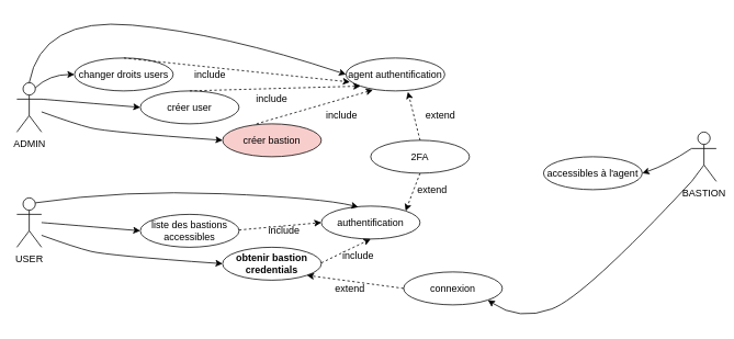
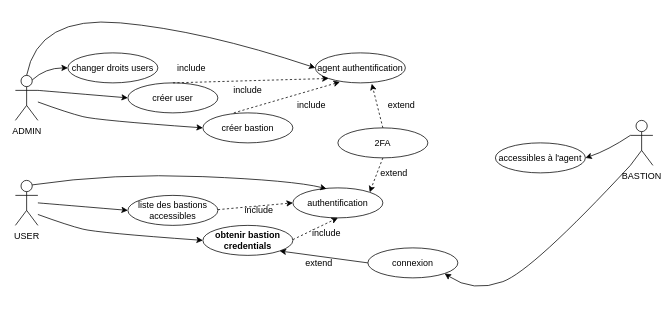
  <mxCell id="0" />
  <mxCell id="1" parent="0" />
  <mxCell id="2" value="ADMIN" style="shape=umlActor;verticalLabelPosition=bottom;verticalAlign=top;html=1;outlineConnect=0;" vertex="1" parent="1"><mxGeometry x="20" y="100" width="30" height="60" as="geometry" /></mxCell>
  <mxCell id="3" value="créer user" style="ellipse;whiteSpace=wrap;html=1;" vertex="1" parent="1"><mxGeometry x="170" y="110" width="120" height="40" as="geometry" /></mxCell>
  <mxCell id="4" value="changer droits users" style="ellipse;whiteSpace=wrap;html=1;" vertex="1" parent="1"><mxGeometry x="90" y="70" width="120" height="40" as="geometry" /></mxCell>
- <mxCell id="5" value="créer bastion" style="ellipse;whiteSpace=wrap;html=1;fillColor=#f8cecc;" vertex="1" parent="1"><mxGeometry x="270" y="150" width="120" height="40" as="geometry" /></mxCell>
+ <mxCell id="5" value="créer bastion" style="ellipse;whiteSpace=wrap;html=1;" vertex="1" parent="1"><mxGeometry x="270" y="150" width="120" height="40" as="geometry" /></mxCell>
  <mxCell id="6" value="agent authentification" style="ellipse;whiteSpace=wrap;html=1;" vertex="1" parent="1"><mxGeometry x="420" y="70" width="120" height="40" as="geometry" /></mxCell>
  <mxCell id="7" value="" style="curved=1;endArrow=classic;html=1;rounded=0;exitX=0.5;exitY=0;exitDx=0;exitDy=0;exitPerimeter=0;entryX=0;entryY=0.5;entryDx=0;entryDy=0;" edge="1" parent="1" source="2" target="6"><mxGeometry width="50" height="50" relative="1" as="geometry"><mxPoint x="240" y="80" as="sourcePoint" /><mxPoint x="290" y="30" as="targetPoint" /><Array as="points"><mxPoint x="50" y="20" /><mxPoint x="270" y="40" /></Array></mxGeometry></mxCell>
  <mxCell id="8" value="" style="curved=1;endArrow=classic;html=1;rounded=0;exitX=0.75;exitY=0.1;exitDx=0;exitDy=0;exitPerimeter=0;entryX=0;entryY=0.5;entryDx=0;entryDy=0;" edge="1" parent="1" source="2" target="4"><mxGeometry width="50" height="50" relative="1" as="geometry"><mxPoint x="240" y="80" as="sourcePoint" /><mxPoint x="290" y="30" as="targetPoint" /><Array as="points"><mxPoint x="60" y="90" /></Array></mxGeometry></mxCell>
  <mxCell id="9" value="" style="curved=1;endArrow=classic;html=1;rounded=0;exitX=1;exitY=0.333;exitDx=0;exitDy=0;exitPerimeter=0;entryX=0;entryY=0.5;entryDx=0;entryDy=0;" edge="1" parent="1" source="2" target="3"><mxGeometry width="50" height="50" relative="1" as="geometry"><mxPoint x="240" y="80" as="sourcePoint" /><mxPoint x="290" y="30" as="targetPoint" /><Array as="points" /></mxGeometry></mxCell>
  <mxCell id="10" value="" style="curved=1;endArrow=classic;html=1;rounded=0;entryX=0;entryY=0.5;entryDx=0;entryDy=0;" edge="1" parent="1" source="2" target="5"><mxGeometry width="50" height="50" relative="1" as="geometry"><mxPoint x="240" y="80" as="sourcePoint" /><mxPoint x="290" y="30" as="targetPoint" /><Array as="points"><mxPoint x="90" y="150" /><mxPoint x="130" y="160" /></Array></mxGeometry></mxCell>
- <mxCell id="11" value="" style="endArrow=classic;html=1;rounded=0;dashed=1;entryX=0.04;entryY=0.73;entryDx=0;entryDy=0;exitX=0.5;exitY=0;exitDx=0;exitDy=0;entryPerimeter=0;" edge="1" parent="1" source="4" target="6"><mxGeometry width="50" height="50" relative="1" as="geometry"><mxPoint x="190" y="60" as="sourcePoint" /><mxPoint x="240" y="10" as="targetPoint" /></mxGeometry></mxCell>
  <mxCell id="12" value="" style="endArrow=classic;html=1;rounded=0;dashed=1;entryX=0;entryY=1;entryDx=0;entryDy=0;exitX=0.5;exitY=0;exitDx=0;exitDy=0;" edge="1" parent="1" source="3" target="6"><mxGeometry width="50" height="50" relative="1" as="geometry"><mxPoint x="160" y="80" as="sourcePoint" /><mxPoint x="227.574" y="-5.858" as="targetPoint" /></mxGeometry></mxCell>
  <mxCell id="13" value="" style="endArrow=classic;html=1;rounded=0;dashed=1;entryX=0.273;entryY=0.97;entryDx=0;entryDy=0;exitX=0.5;exitY=0;exitDx=0;exitDy=0;entryPerimeter=0;" edge="1" parent="1" target="6"><mxGeometry width="50" height="50" relative="1" as="geometry"><mxPoint x="311.2" y="150" as="sourcePoint" /><mxPoint x="310" y="32.6" as="targetPoint" /></mxGeometry></mxCell>
  <mxCell id="14" value="include" style="text;html=1;strokeColor=none;fillColor=none;align=center;verticalAlign=middle;whiteSpace=wrap;rounded=0;" vertex="1" parent="1"><mxGeometry x="220" y="80" width="70" height="20" as="geometry" /></mxCell>
  <mxCell id="15" value="include" style="text;html=1;strokeColor=none;fillColor=none;align=center;verticalAlign=middle;whiteSpace=wrap;rounded=0;" vertex="1" parent="1"><mxGeometry x="295" y="110" width="70" height="20" as="geometry" /></mxCell>
  <mxCell id="16" value="include" style="text;html=1;strokeColor=none;fillColor=none;align=center;verticalAlign=middle;whiteSpace=wrap;rounded=0;" vertex="1" parent="1"><mxGeometry x="380" y="130" width="70" height="20" as="geometry" /></mxCell>
  <mxCell id="17" value="USER" style="shape=umlActor;verticalLabelPosition=bottom;verticalAlign=top;html=1;outlineConnect=0;" vertex="1" parent="1"><mxGeometry x="20" y="240" width="30" height="60" as="geometry" /></mxCell>
  <mxCell id="18" value="liste des bastions accessibles" style="ellipse;whiteSpace=wrap;html=1;" vertex="1" parent="1"><mxGeometry x="170" y="260" width="120" height="40" as="geometry" /></mxCell>
  <mxCell id="19" value="obtenir bastion credentials" style="ellipse;whiteSpace=wrap;html=1;fontStyle=1" vertex="1" parent="1"><mxGeometry x="270" y="300" width="120" height="40" as="geometry" /></mxCell>
  <mxCell id="20" value="" style="curved=1;endArrow=classic;html=1;rounded=0;exitX=1;exitY=0.333;exitDx=0;exitDy=0;exitPerimeter=0;entryX=0;entryY=0.5;entryDx=0;entryDy=0;" edge="1" parent="1" target="18"><mxGeometry width="50" height="50" relative="1" as="geometry"><mxPoint x="50" y="270" as="sourcePoint" /><mxPoint x="290" y="180" as="targetPoint" /><Array as="points" /></mxGeometry></mxCell>
  <mxCell id="21" value="" style="curved=1;endArrow=classic;html=1;rounded=0;entryX=0;entryY=0.5;entryDx=0;entryDy=0;" edge="1" parent="1" target="19"><mxGeometry width="50" height="50" relative="1" as="geometry"><mxPoint x="50" y="285.455" as="sourcePoint" /><mxPoint x="290" y="180" as="targetPoint" /><Array as="points"><mxPoint x="90" y="300" /><mxPoint x="130" y="310" /></Array></mxGeometry></mxCell>
  <mxCell id="22" value="authentification" style="ellipse;whiteSpace=wrap;html=1;" vertex="1" parent="1"><mxGeometry x="390" y="250" width="120" height="40" as="geometry" /></mxCell>
  <mxCell id="23" value="" style="endArrow=classic;html=1;rounded=0;dashed=1;entryX=0;entryY=0.5;entryDx=0;entryDy=0;exitX=0.5;exitY=0;exitDx=0;exitDy=0;" edge="1" parent="1" target="22"><mxGeometry width="50" height="50" relative="1" as="geometry"><mxPoint x="290" y="279" as="sourcePoint" /><mxPoint x="485.2" y="240" as="targetPoint" /></mxGeometry></mxCell>
  <mxCell id="24" value="" style="endArrow=classic;html=1;rounded=0;dashed=1;entryX=0.5;entryY=1;entryDx=0;entryDy=0;exitX=0.5;exitY=0;exitDx=0;exitDy=0;" edge="1" parent="1" target="22"><mxGeometry width="50" height="50" relative="1" as="geometry"><mxPoint x="390" y="319" as="sourcePoint" /><mxPoint x="490" y="310" as="targetPoint" /></mxGeometry></mxCell>
  <mxCell id="25" value="include" style="text;html=1;strokeColor=none;fillColor=none;align=center;verticalAlign=middle;whiteSpace=wrap;rounded=0;" vertex="1" parent="1"><mxGeometry x="310" y="270" width="70" height="20" as="geometry" /></mxCell>
  <mxCell id="26" value="include" style="text;html=1;strokeColor=none;fillColor=none;align=center;verticalAlign=middle;whiteSpace=wrap;rounded=0;" vertex="1" parent="1"><mxGeometry x="400" y="300" width="70" height="20" as="geometry" /></mxCell>
  <mxCell id="27" value="2FA" style="ellipse;whiteSpace=wrap;html=1;" vertex="1" parent="1"><mxGeometry x="450" y="170" width="120" height="40" as="geometry" /></mxCell>
  <mxCell id="28" value="" style="endArrow=classic;html=1;rounded=0;dashed=1;entryX=0.627;entryY=1.03;entryDx=0;entryDy=0;exitX=0.5;exitY=0;exitDx=0;exitDy=0;entryPerimeter=0;" edge="1" parent="1" target="6"><mxGeometry width="50" height="50" relative="1" as="geometry"><mxPoint x="510" y="170" as="sourcePoint" /><mxPoint x="651.56" y="128.8" as="targetPoint" /></mxGeometry></mxCell>
  <mxCell id="29" value="" style="endArrow=classic;html=1;rounded=0;dashed=1;entryX=1;entryY=0;entryDx=0;entryDy=0;exitX=0.5;exitY=1;exitDx=0;exitDy=0;" edge="1" parent="1" source="27" target="22"><mxGeometry width="50" height="50" relative="1" as="geometry"><mxPoint x="554.76" y="290" as="sourcePoint" /><mxPoint x="540" y="231.2" as="targetPoint" /></mxGeometry></mxCell>
  <mxCell id="30" value="extend&lt;span style=&quot;color: rgba(0, 0, 0, 0); font-family: monospace; font-size: 0px; text-align: start;&quot;&gt;%3CmxGraphModel%3E%3Croot%3E%3CmxCell%20id%3D%220%22%2F%3E%3CmxCell%20id%3D%221%22%20parent%3D%220%22%2F%3E%3CmxCell%20id%3D%222%22%20value%3D%22include%22%20style%3D%22text%3Bhtml%3D1%3BstrokeColor%3Dnone%3BfillColor%3Dnone%3Balign%3Dcenter%3BverticalAlign%3Dmiddle%3BwhiteSpace%3Dwrap%3Brounded%3D0%3B%22%20vertex%3D%221%22%20parent%3D%221%22%3E%3CmxGeometry%20x%3D%22420%22%20y%3D%22160%22%20width%3D%2270%22%20height%3D%2220%22%20as%3D%22geometry%22%2F%3E%3C%2FmxCell%3E%3C%2Froot%3E%3C%2FmxGraphModel%3E&lt;/span&gt;" style="text;html=1;strokeColor=none;fillColor=none;align=center;verticalAlign=middle;whiteSpace=wrap;rounded=0;" vertex="1" parent="1"><mxGeometry x="500" y="130" width="70" height="20" as="geometry" /></mxCell>
  <mxCell id="31" value="extend&lt;span style=&quot;color: rgba(0, 0, 0, 0); font-family: monospace; font-size: 0px; text-align: start;&quot;&gt;%3CmxGraphModel%3E%3Croot%3E%3CmxCell%20id%3D%220%22%2F%3E%3CmxCell%20id%3D%221%22%20parent%3D%220%22%2F%3E%3CmxCell%20id%3D%222%22%20value%3D%22include%22%20style%3D%22text%3Bhtml%3D1%3BstrokeColor%3Dnone%3BfillColor%3Dnone%3Balign%3Dcenter%3BverticalAlign%3Dmiddle%3BwhiteSpace%3Dwrap%3Brounded%3D0%3B%22%20vertex%3D%221%22%20parent%3D%221%22%3E%3CmxGeometry%20x%3D%22420%22%20y%3D%22160%22%20width%3D%2270%22%20height%3D%2220%22%20as%3D%22geometry%22%2F%3E%3C%2FmxCell%3E%3C%2Froot%3E%3C%2FmxGraphModel%3E&lt;/span&gt;" style="text;html=1;strokeColor=none;fillColor=none;align=center;verticalAlign=middle;whiteSpace=wrap;rounded=0;" vertex="1" parent="1"><mxGeometry x="490" y="220" width="70" height="20" as="geometry" /></mxCell>
  <mxCell id="32" value="BASTION" style="shape=umlActor;verticalLabelPosition=bottom;verticalAlign=top;html=1;outlineConnect=0;" vertex="1" parent="1"><mxGeometry x="840" y="160" width="30" height="60" as="geometry" /></mxCell>
  <mxCell id="33" value="accessibles à l'agent" style="ellipse;whiteSpace=wrap;html=1;" vertex="1" parent="1"><mxGeometry x="660" y="190" width="120" height="40" as="geometry" /></mxCell>
  <mxCell id="34" value="" style="curved=1;endArrow=classic;html=1;rounded=0;exitX=0.75;exitY=0.1;exitDx=0;exitDy=0;exitPerimeter=0;entryX=0.374;entryY=0.028;entryDx=0;entryDy=0;entryPerimeter=0;" edge="1" parent="1" source="17" target="22"><mxGeometry width="50" height="50" relative="1" as="geometry"><mxPoint x="115" y="460" as="sourcePoint" /><mxPoint x="500" y="450" as="targetPoint" /><Array as="points"><mxPoint x="150" y="230" /><mxPoint x="390" y="240" /></Array></mxGeometry></mxCell>
  <mxCell id="35" value="" style="curved=1;endArrow=classic;html=1;rounded=0;exitX=0;exitY=0.333;exitDx=0;exitDy=0;exitPerimeter=0;entryX=1;entryY=0.5;entryDx=0;entryDy=0;" edge="1" parent="1" source="32" target="33"><mxGeometry width="50" height="50" relative="1" as="geometry"><mxPoint x="760" y="340" as="sourcePoint" /><mxPoint x="810" y="290" as="targetPoint" /><Array as="points"><mxPoint x="810" y="200" /></Array></mxGeometry></mxCell>
  <mxCell id="36" value="connexion" style="ellipse;whiteSpace=wrap;html=1;" vertex="1" parent="1"><mxGeometry x="490" y="330" width="120" height="40" as="geometry" /></mxCell>
- <mxCell id="37" value="" style="endArrow=classic;html=1;rounded=0;dashed=1;entryX=1;entryY=1;entryDx=0;entryDy=0;exitX=0;exitY=0.5;exitDx=0;exitDy=0;" edge="1" parent="1" source="36" target="19"><mxGeometry width="50" height="50" relative="1" as="geometry"><mxPoint x="580" y="460" as="sourcePoint" /><mxPoint x="630" y="410" as="targetPoint" /></mxGeometry></mxCell>
+ <mxCell id="37" value="" style="endArrow=classic;html=1;rounded=0;dashed=0;entryX=1;entryY=1;entryDx=0;entryDy=0;exitX=0;exitY=0.5;exitDx=0;exitDy=0;" edge="1" parent="1" source="36" target="19"><mxGeometry width="50" height="50" relative="1" as="geometry"><mxPoint x="580" y="460" as="sourcePoint" /><mxPoint x="630" y="410" as="targetPoint" /></mxGeometry></mxCell>
  <mxCell id="38" value="extend&lt;span style=&quot;color: rgba(0, 0, 0, 0); font-family: monospace; font-size: 0px; text-align: start;&quot;&gt;%3CmxGraphModel%3E%3Croot%3E%3CmxCell%20id%3D%220%22%2F%3E%3CmxCell%20id%3D%221%22%20parent%3D%220%22%2F%3E%3CmxCell%20id%3D%222%22%20value%3D%22include%22%20style%3D%22text%3Bhtml%3D1%3BstrokeColor%3Dnone%3BfillColor%3Dnone%3Balign%3Dcenter%3BverticalAlign%3Dmiddle%3BwhiteSpace%3Dwrap%3Brounded%3D0%3B%22%20vertex%3D%221%22%20parent%3D%221%22%3E%3CmxGeometry%20x%3D%22420%22%20y%3D%22160%22%20width%3D%2270%22%20height%3D%2220%22%20as%3D%22geometry%22%2F%3E%3C%2FmxCell%3E%3C%2Froot%3E%3C%2FmxGraphModel%3E&lt;/span&gt;" style="text;html=1;strokeColor=none;fillColor=none;align=center;verticalAlign=middle;whiteSpace=wrap;rounded=0;" vertex="1" parent="1"><mxGeometry x="390" y="340" width="70" height="20" as="geometry" /></mxCell>
  <mxCell id="39" value="" style="curved=1;endArrow=classic;html=1;rounded=0;exitX=0;exitY=1;exitDx=0;exitDy=0;exitPerimeter=0;entryX=1;entryY=1;entryDx=0;entryDy=0;" edge="1" parent="1" source="32" target="36"><mxGeometry width="50" height="50" relative="1" as="geometry"><mxPoint x="660" y="360" as="sourcePoint" /><mxPoint x="710" y="310" as="targetPoint" /><Array as="points"><mxPoint x="710" y="360" /><mxPoint x="630" y="390" /></Array></mxGeometry></mxCell>
